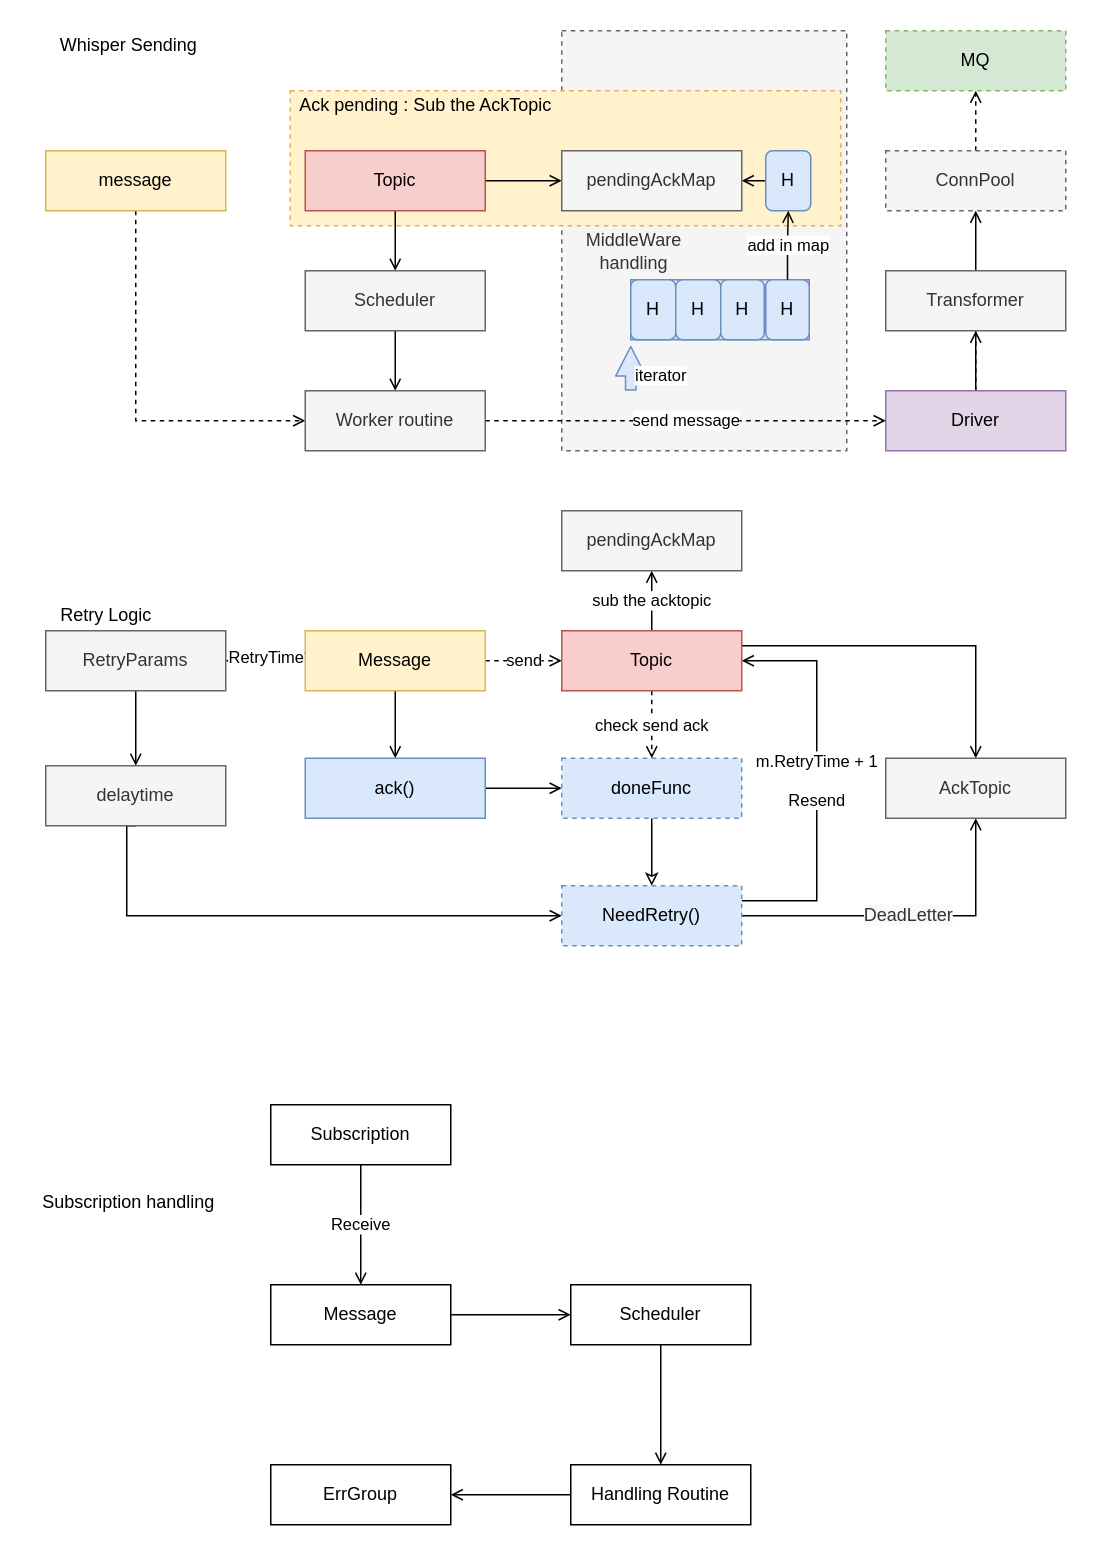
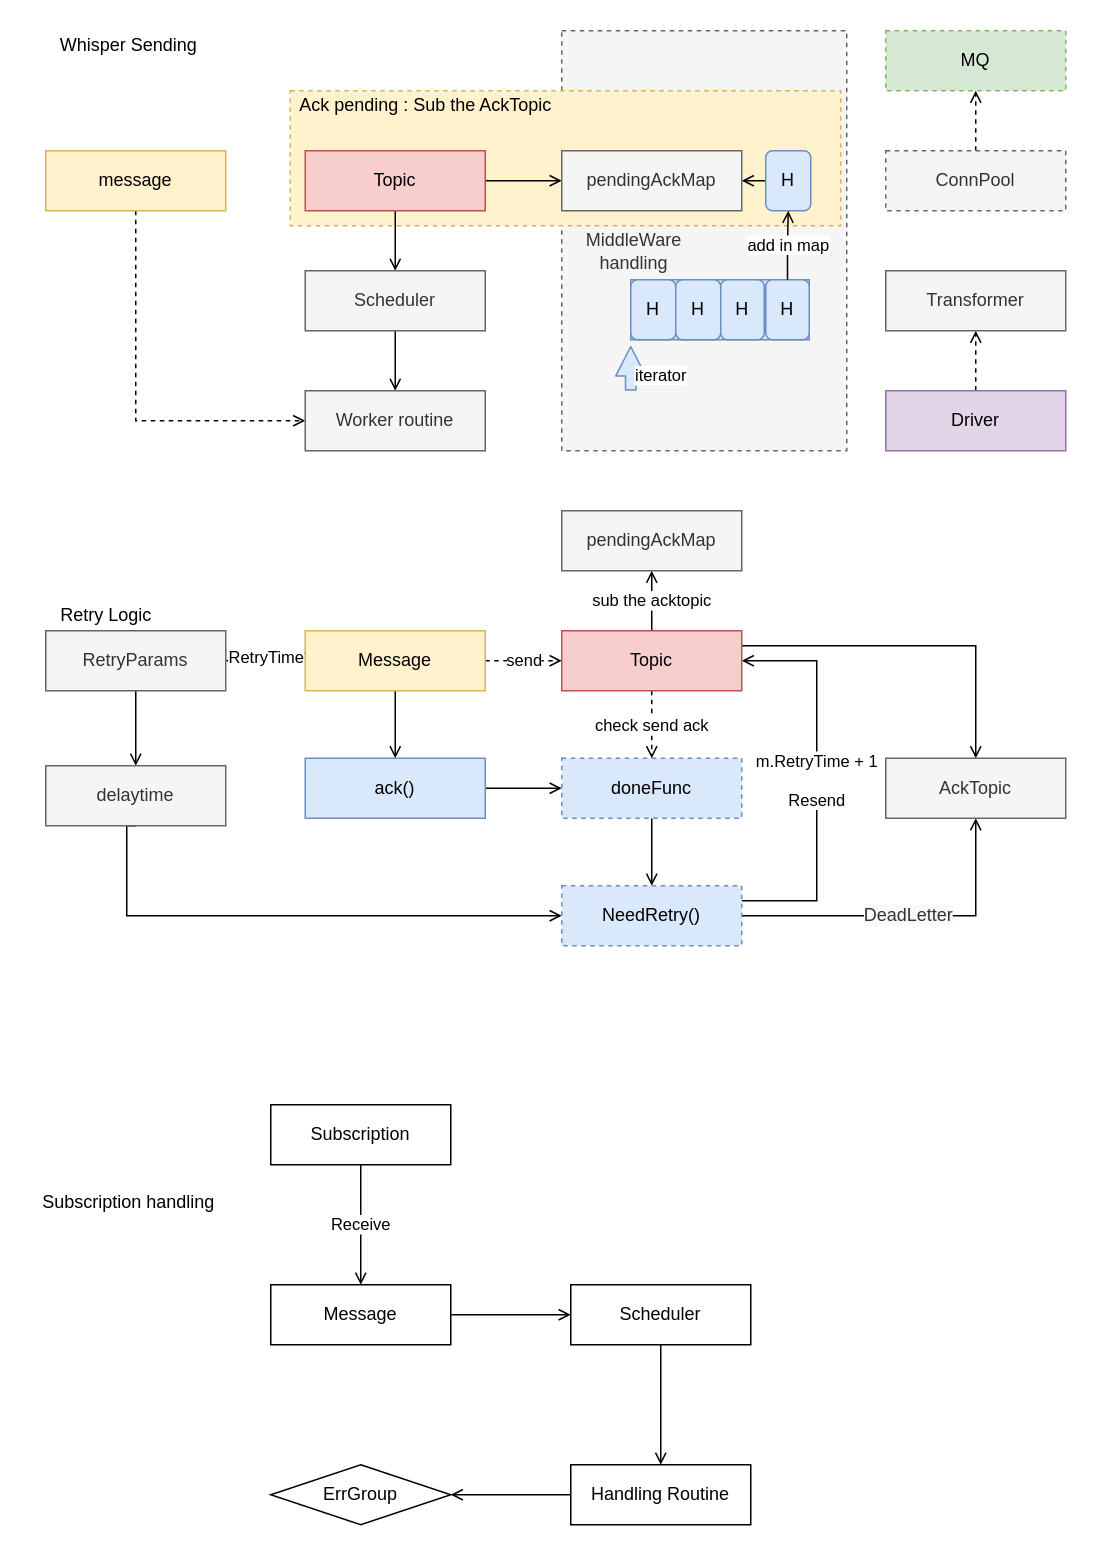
  <mxCell id="0" />
  <mxCell id="1" parent="0" />
  <mxCell id="2" value="&lt;br&gt;MiddleWare&amp;nbsp; &amp;nbsp; &amp;nbsp; &amp;nbsp; &amp;nbsp; &amp;nbsp; &amp;nbsp; &amp;nbsp; &amp;nbsp; &amp;nbsp; &amp;nbsp; &amp;nbsp; &amp;nbsp; &amp;nbsp;&amp;nbsp;&lt;br&gt;handling&amp;nbsp; &amp;nbsp; &amp;nbsp; &amp;nbsp; &amp;nbsp; &amp;nbsp; &amp;nbsp; &amp;nbsp; &amp;nbsp; &amp;nbsp; &amp;nbsp; &amp;nbsp; &amp;nbsp; &amp;nbsp;&amp;nbsp;" style="rounded=0;whiteSpace=wrap;html=1;dashed=1;fillColor=#f5f5f5;strokeColor=#666666;fontColor=#333333;" parent="1" vertex="1"><mxGeometry x="374" y="20" width="190" height="280" as="geometry" /></mxCell>
  <mxCell id="3" value="" style="rounded=0;whiteSpace=wrap;html=1;dashed=1;fillColor=#fff2cc;strokeColor=#d6b656;" parent="1" vertex="1"><mxGeometry x="193" y="60" width="367" height="90" as="geometry" /></mxCell>
- <mxCell id="4" style="edgeStyle=orthogonalEdgeStyle;rounded=0;orthogonalLoop=1;jettySize=auto;html=1;exitX=0.5;exitY=0;exitDx=0;exitDy=0;entryX=0.5;entryY=1;entryDx=0;entryDy=0;endArrow=open;endFill=0;" parent="1" source="6" target="9" edge="1"><mxGeometry relative="1" as="geometry" /></mxCell>
  <mxCell id="5" value="" style="edgeStyle=orthogonalEdgeStyle;rounded=0;orthogonalLoop=1;jettySize=auto;html=1;dashed=1;endArrow=open;endFill=0;" parent="1" source="6" target="7" edge="1"><mxGeometry relative="1" as="geometry" /></mxCell>
  <mxCell id="6" value="Driver" style="rounded=0;whiteSpace=wrap;html=1;fillColor=#e1d5e7;strokeColor=#9673a6;" parent="1" vertex="1"><mxGeometry x="590" y="260" width="120" height="40" as="geometry" /></mxCell>
  <mxCell id="7" value="Transformer" style="rounded=0;whiteSpace=wrap;html=1;fillColor=#f5f5f5;strokeColor=#666666;fontColor=#333333;" parent="1" vertex="1"><mxGeometry x="590" y="180" width="120" height="40" as="geometry" /></mxCell>
  <mxCell id="8" value="" style="edgeStyle=orthogonalEdgeStyle;rounded=0;orthogonalLoop=1;jettySize=auto;html=1;endArrow=open;endFill=0;dashed=1;" parent="1" source="9" target="10" edge="1"><mxGeometry relative="1" as="geometry" /></mxCell>
  <mxCell id="9" value="ConnPool" style="rounded=0;whiteSpace=wrap;html=1;dashed=1;fillColor=#f5f5f5;strokeColor=#666666;fontColor=#333333;" parent="1" vertex="1"><mxGeometry x="590" y="100" width="120" height="40" as="geometry" /></mxCell>
  <mxCell id="10" value="MQ" style="rounded=0;whiteSpace=wrap;html=1;dashed=1;fillColor=#d5e8d4;strokeColor=#82b366;" parent="1" vertex="1"><mxGeometry x="590" y="20" width="120" height="40" as="geometry" /></mxCell>
  <mxCell id="11" style="edgeStyle=orthogonalEdgeStyle;rounded=0;orthogonalLoop=1;jettySize=auto;html=1;exitX=0.5;exitY=1;exitDx=0;exitDy=0;dashed=1;endArrow=open;endFill=0;entryX=0;entryY=0.5;entryDx=0;entryDy=0;" parent="1" source="12" target="19" edge="1"><mxGeometry relative="1" as="geometry"><mxPoint x="90" y="100" as="targetPoint" /></mxGeometry></mxCell>
  <mxCell id="12" value="message" style="rounded=0;whiteSpace=wrap;html=1;fillColor=#fff2cc;strokeColor=#d6b656;" parent="1" vertex="1"><mxGeometry x="30" y="100" width="120" height="40" as="geometry" /></mxCell>
  <mxCell id="13" value="" style="edgeStyle=orthogonalEdgeStyle;rounded=0;orthogonalLoop=1;jettySize=auto;html=1;endArrow=open;endFill=0;" parent="1" source="15" target="17" edge="1"><mxGeometry relative="1" as="geometry" /></mxCell>
  <mxCell id="14" style="edgeStyle=orthogonalEdgeStyle;rounded=0;orthogonalLoop=1;jettySize=auto;html=1;exitX=1;exitY=0.5;exitDx=0;exitDy=0;entryX=0;entryY=0.5;entryDx=0;entryDy=0;endArrow=open;endFill=0;" edge="1" parent="1" source="15" target="52"><mxGeometry relative="1" as="geometry" /></mxCell>
  <mxCell id="15" value="Topic" style="rounded=0;whiteSpace=wrap;html=1;fillColor=#f8cecc;strokeColor=#b85450;" parent="1" vertex="1"><mxGeometry x="203" y="100" width="120" height="40" as="geometry" /></mxCell>
  <mxCell id="16" value="" style="edgeStyle=orthogonalEdgeStyle;rounded=0;orthogonalLoop=1;jettySize=auto;html=1;endArrow=open;endFill=0;" parent="1" source="17" target="19" edge="1"><mxGeometry relative="1" as="geometry" /></mxCell>
  <mxCell id="17" value="Scheduler" style="rounded=0;whiteSpace=wrap;html=1;fillColor=#f5f5f5;strokeColor=#666666;fontColor=#333333;" parent="1" vertex="1"><mxGeometry x="203" y="180" width="120" height="40" as="geometry" /></mxCell>
- <mxCell id="18" value="send message" style="edgeStyle=orthogonalEdgeStyle;rounded=0;orthogonalLoop=1;jettySize=auto;html=1;exitX=1;exitY=0.5;exitDx=0;exitDy=0;endArrow=open;endFill=0;dashed=1;entryX=0;entryY=0.5;entryDx=0;entryDy=0;" parent="1" source="19" target="6" edge="1"><mxGeometry relative="1" as="geometry"><mxPoint x="550" y="280" as="targetPoint" /></mxGeometry></mxCell>
  <mxCell id="19" value="Worker routine" style="rounded=0;whiteSpace=wrap;html=1;fillColor=#f5f5f5;strokeColor=#666666;fontColor=#333333;" parent="1" vertex="1"><mxGeometry x="203" y="260" width="120" height="40" as="geometry" /></mxCell>
  <mxCell id="20" value="" style="group;fillColor=#dae8fc;strokeColor=#6c8ebf;" parent="1" vertex="1" connectable="0"><mxGeometry x="420" y="186" width="119" height="40" as="geometry" /></mxCell>
  <mxCell id="21" value="H" style="rounded=1;whiteSpace=wrap;html=1;fillColor=#dae8fc;strokeColor=#6c8ebf;" parent="20" vertex="1"><mxGeometry width="30" height="40" as="geometry" /></mxCell>
  <mxCell id="22" value="H" style="rounded=1;whiteSpace=wrap;html=1;fillColor=#dae8fc;strokeColor=#6c8ebf;" parent="20" vertex="1"><mxGeometry x="30" width="30" height="40" as="geometry" /></mxCell>
  <mxCell id="23" value="H" style="rounded=1;whiteSpace=wrap;html=1;fillColor=#dae8fc;strokeColor=#6c8ebf;" parent="20" vertex="1"><mxGeometry x="60" width="29" height="40" as="geometry" /></mxCell>
  <mxCell id="24" value="H" style="rounded=1;whiteSpace=wrap;html=1;fillColor=#dae8fc;strokeColor=#6c8ebf;" parent="20" vertex="1"><mxGeometry x="90" width="29" height="40" as="geometry" /></mxCell>
  <mxCell id="25" value="iterator" style="shape=flexArrow;endArrow=classic;html=1;width=7;endSize=6.2;endWidth=12;fillColor=#dae8fc;strokeColor=#6c8ebf;" parent="1" edge="1"><mxGeometry x="-1" y="-10" width="50" height="50" relative="1" as="geometry"><mxPoint x="420" y="260" as="sourcePoint" /><mxPoint x="420" y="230" as="targetPoint" /><mxPoint x="10" y="-10" as="offset" /></mxGeometry></mxCell>
  <mxCell id="26" value="Whisper Sending" style="text;html=1;align=center;verticalAlign=middle;resizable=0;points=[];autosize=1;" parent="1" vertex="1"><mxGeometry x="30" y="20" width="110" height="20" as="geometry" /></mxCell>
  <mxCell id="27" style="edgeStyle=orthogonalEdgeStyle;rounded=0;orthogonalLoop=1;jettySize=auto;html=1;exitX=0;exitY=0.5;exitDx=0;exitDy=0;entryX=1;entryY=0.5;entryDx=0;entryDy=0;endArrow=open;endFill=0;" parent="1" source="28" target="52" edge="1"><mxGeometry relative="1" as="geometry" /></mxCell>
  <mxCell id="28" value="H" style="rounded=1;whiteSpace=wrap;html=1;fillColor=#dae8fc;strokeColor=#6c8ebf;" parent="1" vertex="1"><mxGeometry x="510" y="100" width="30" height="40" as="geometry" /></mxCell>
  <mxCell id="29" value="Ack pending : Sub the AckTopic" style="text;html=1;align=center;verticalAlign=middle;resizable=0;points=[];autosize=1;" parent="1" vertex="1"><mxGeometry x="193" y="60" width="180" height="20" as="geometry" /></mxCell>
  <mxCell id="30" value="Retry Logic" style="text;html=1;align=center;verticalAlign=middle;resizable=0;points=[];autosize=1;" parent="1" vertex="1"><mxGeometry x="30" y="400" width="80" height="20" as="geometry" /></mxCell>
  <mxCell id="31" value="" style="edgeStyle=orthogonalEdgeStyle;rounded=0;orthogonalLoop=1;jettySize=auto;html=1;endArrow=open;endFill=0;" parent="1" source="32" target="34" edge="1"><mxGeometry relative="1" as="geometry" /></mxCell>
  <mxCell id="32" value="RetryParams" style="rounded=0;whiteSpace=wrap;html=1;fillColor=#f5f5f5;strokeColor=#666666;fontColor=#333333;" parent="1" vertex="1"><mxGeometry x="30" y="420" width="120" height="40" as="geometry" /></mxCell>
  <mxCell id="33" style="edgeStyle=orthogonalEdgeStyle;rounded=0;orthogonalLoop=1;jettySize=auto;html=1;exitX=0.5;exitY=1;exitDx=0;exitDy=0;entryX=0;entryY=0.5;entryDx=0;entryDy=0;endArrow=open;endFill=0;" parent="1" source="34" target="45" edge="1"><mxGeometry relative="1" as="geometry"><Array as="points"><mxPoint x="84" y="610" /></Array></mxGeometry></mxCell>
  <mxCell id="34" value="delaytime" style="rounded=0;whiteSpace=wrap;html=1;fillColor=#f5f5f5;strokeColor=#666666;fontColor=#333333;" parent="1" vertex="1"><mxGeometry x="30" y="510" width="120" height="40" as="geometry" /></mxCell>
  <mxCell id="35" value="RetryTime" style="edgeStyle=orthogonalEdgeStyle;rounded=0;orthogonalLoop=1;jettySize=auto;html=1;exitX=0;exitY=0.5;exitDx=0;exitDy=0;entryX=1;entryY=0.5;entryDx=0;entryDy=0;endArrow=open;endFill=0;" parent="1" target="32" edge="1"><mxGeometry relative="1" as="geometry"><mxPoint x="203" y="435" as="sourcePoint" /></mxGeometry></mxCell>
  <mxCell id="36" value="send" style="edgeStyle=orthogonalEdgeStyle;rounded=0;orthogonalLoop=1;jettySize=auto;html=1;exitX=1;exitY=0.5;exitDx=0;exitDy=0;endArrow=open;endFill=0;dashed=1;entryX=0;entryY=0.5;entryDx=0;entryDy=0;" parent="1" source="38" target="50" edge="1"><mxGeometry relative="1" as="geometry"><mxPoint x="344" y="440" as="targetPoint" /></mxGeometry></mxCell>
  <mxCell id="37" value="" style="edgeStyle=orthogonalEdgeStyle;rounded=0;orthogonalLoop=1;jettySize=auto;html=1;endArrow=open;endFill=0;" parent="1" source="38" target="40" edge="1"><mxGeometry relative="1" as="geometry" /></mxCell>
  <mxCell id="38" value="Message" style="rounded=0;whiteSpace=wrap;html=1;fillColor=#fff2cc;strokeColor=#d6b656;" parent="1" vertex="1"><mxGeometry x="203" y="420" width="120" height="40" as="geometry" /></mxCell>
  <mxCell id="39" value="" style="edgeStyle=orthogonalEdgeStyle;rounded=0;orthogonalLoop=1;jettySize=auto;html=1;endArrow=open;endFill=0;" parent="1" source="40" target="42" edge="1"><mxGeometry relative="1" as="geometry" /></mxCell>
  <mxCell id="40" value="ack()" style="rounded=0;whiteSpace=wrap;html=1;fillColor=#dae8fc;strokeColor=#6c8ebf;" parent="1" vertex="1"><mxGeometry x="203" y="505" width="120" height="40" as="geometry" /></mxCell>
- <mxCell id="41" value="" style="edgeStyle=orthogonalEdgeStyle;rounded=0;orthogonalLoop=1;jettySize=auto;html=1;endArrow=classic;endFill=0;" parent="1" source="42" target="45" edge="1"><mxGeometry relative="1" as="geometry" /></mxCell>
+ <mxCell id="41" value="" style="edgeStyle=orthogonalEdgeStyle;rounded=0;orthogonalLoop=1;jettySize=auto;html=1;endArrow=open;endFill=0;" parent="1" source="42" target="45" edge="1"><mxGeometry relative="1" as="geometry" /></mxCell>
  <mxCell id="42" value="doneFunc" style="rounded=0;whiteSpace=wrap;html=1;fillColor=#dae8fc;strokeColor=#6c8ebf;dashed=1;" parent="1" vertex="1"><mxGeometry x="374" y="505" width="120" height="40" as="geometry" /></mxCell>
  <mxCell id="43" value="m.RetryTime + 1&lt;br&gt;&lt;br&gt;Resend" style="edgeStyle=orthogonalEdgeStyle;rounded=0;orthogonalLoop=1;jettySize=auto;html=1;exitX=1;exitY=0.25;exitDx=0;exitDy=0;entryX=1;entryY=0.5;entryDx=0;entryDy=0;endArrow=open;endFill=0;" parent="1" source="45" target="50" edge="1"><mxGeometry relative="1" as="geometry"><Array as="points"><mxPoint x="544" y="600" /><mxPoint x="544" y="440" /></Array></mxGeometry></mxCell>
  <mxCell id="44" value="&#10;&#10;&lt;span style=&quot;color: rgb(51, 51, 51); font-family: helvetica; font-size: 12px; font-style: normal; font-weight: 400; letter-spacing: normal; text-align: center; text-indent: 0px; text-transform: none; word-spacing: 0px; background-color: rgb(248, 249, 250); display: inline; float: none;&quot;&gt;DeadLetter&lt;/span&gt;&#10;&#10;" style="edgeStyle=orthogonalEdgeStyle;rounded=0;orthogonalLoop=1;jettySize=auto;html=1;exitX=1;exitY=0.5;exitDx=0;exitDy=0;entryX=0.5;entryY=1;entryDx=0;entryDy=0;endArrow=open;endFill=0;" parent="1" source="45" target="51" edge="1"><mxGeometry relative="1" as="geometry" /></mxCell>
  <mxCell id="45" value="NeedRetry()" style="rounded=0;whiteSpace=wrap;html=1;fillColor=#dae8fc;strokeColor=#6c8ebf;dashed=1;" parent="1" vertex="1"><mxGeometry x="374" y="590" width="120" height="40" as="geometry" /></mxCell>
  <mxCell id="46" value="sub the acktopic" style="edgeStyle=orthogonalEdgeStyle;rounded=0;orthogonalLoop=1;jettySize=auto;html=1;endArrow=open;endFill=0;exitX=0.5;exitY=0;exitDx=0;exitDy=0;" parent="1" source="50" target="47" edge="1"><mxGeometry relative="1" as="geometry"><mxPoint x="664" y="420" as="sourcePoint" /></mxGeometry></mxCell>
  <mxCell id="47" value="pendingAckMap" style="rounded=0;whiteSpace=wrap;html=1;fillColor=#f5f5f5;strokeColor=#666666;fontColor=#333333;" parent="1" vertex="1"><mxGeometry x="374" y="340" width="120" height="40" as="geometry" /></mxCell>
  <mxCell id="48" value="check send ack" style="edgeStyle=orthogonalEdgeStyle;rounded=0;orthogonalLoop=1;jettySize=auto;html=1;exitX=0.5;exitY=1;exitDx=0;exitDy=0;entryX=0.5;entryY=0;entryDx=0;entryDy=0;dashed=1;endArrow=open;endFill=0;" parent="1" source="50" target="42" edge="1"><mxGeometry relative="1" as="geometry" /></mxCell>
  <mxCell id="49" style="edgeStyle=orthogonalEdgeStyle;rounded=0;orthogonalLoop=1;jettySize=auto;html=1;exitX=1;exitY=0.25;exitDx=0;exitDy=0;endArrow=open;endFill=0;" parent="1" source="50" target="51" edge="1"><mxGeometry relative="1" as="geometry"><mxPoint x="634" y="520" as="targetPoint" /></mxGeometry></mxCell>
  <mxCell id="50" value="Topic" style="rounded=0;whiteSpace=wrap;html=1;fillColor=#f8cecc;strokeColor=#b85450;" parent="1" vertex="1"><mxGeometry x="374" y="420" width="120" height="40" as="geometry" /></mxCell>
  <mxCell id="51" value="AckTopic" style="rounded=0;whiteSpace=wrap;html=1;fillColor=#f5f5f5;strokeColor=#666666;fontColor=#333333;" parent="1" vertex="1"><mxGeometry x="590" y="505" width="120" height="40" as="geometry" /></mxCell>
  <mxCell id="52" value="pendingAckMap" style="rounded=0;whiteSpace=wrap;html=1;fillColor=#f5f5f5;strokeColor=#666666;fontColor=#333333;" parent="1" vertex="1"><mxGeometry x="374" y="100" width="120" height="40" as="geometry" /></mxCell>
  <mxCell id="53" value="add in map" style="edgeStyle=orthogonalEdgeStyle;rounded=0;orthogonalLoop=1;jettySize=auto;html=1;exitX=0.5;exitY=0;exitDx=0;exitDy=0;entryX=0.5;entryY=1;entryDx=0;entryDy=0;endArrow=open;endFill=0;" parent="1" source="24" target="28" edge="1"><mxGeometry relative="1" as="geometry" /></mxCell>
  <mxCell id="54" value="Subscription handling" style="text;html=1;align=center;verticalAlign=middle;resizable=0;points=[];autosize=1;" vertex="1" parent="1"><mxGeometry x="20" y="791" width="130" height="20" as="geometry" /></mxCell>
  <mxCell id="55" value="Receive" style="edgeStyle=orthogonalEdgeStyle;rounded=0;orthogonalLoop=1;jettySize=auto;html=1;endArrow=open;endFill=0;" edge="1" parent="1" source="56" target="58"><mxGeometry relative="1" as="geometry" /></mxCell>
  <mxCell id="56" value="Subscription" style="rounded=0;whiteSpace=wrap;html=1;" vertex="1" parent="1"><mxGeometry x="180" y="736" width="120" height="40" as="geometry" /></mxCell>
  <mxCell id="57" value="" style="edgeStyle=orthogonalEdgeStyle;rounded=0;orthogonalLoop=1;jettySize=auto;html=1;endArrow=open;endFill=0;" edge="1" parent="1" source="58" target="60"><mxGeometry relative="1" as="geometry" /></mxCell>
  <mxCell id="58" value="Message" style="rounded=0;whiteSpace=wrap;html=1;" vertex="1" parent="1"><mxGeometry x="180" y="856" width="120" height="40" as="geometry" /></mxCell>
  <mxCell id="59" value="" style="edgeStyle=orthogonalEdgeStyle;rounded=0;orthogonalLoop=1;jettySize=auto;html=1;endArrow=open;endFill=0;" edge="1" parent="1" source="60" target="62"><mxGeometry relative="1" as="geometry" /></mxCell>
  <mxCell id="60" value="Scheduler" style="rounded=0;whiteSpace=wrap;html=1;" vertex="1" parent="1"><mxGeometry x="380" y="856" width="120" height="40" as="geometry" /></mxCell>
  <mxCell id="61" value="" style="edgeStyle=orthogonalEdgeStyle;rounded=0;orthogonalLoop=1;jettySize=auto;html=1;endArrow=open;endFill=0;" edge="1" parent="1" source="62" target="63"><mxGeometry relative="1" as="geometry" /></mxCell>
  <mxCell id="62" value="Handling Routine" style="rounded=0;whiteSpace=wrap;html=1;" vertex="1" parent="1"><mxGeometry x="380" y="976" width="120" height="40" as="geometry" /></mxCell>
- <mxCell id="63" value="ErrGroup" style="rounded=0;whiteSpace=wrap;html=1;" vertex="1" parent="1"><mxGeometry x="180" y="976" width="120" height="40" as="geometry" /></mxCell>
+ <mxCell id="63" value="ErrGroup" style="rhombus;whiteSpace=wrap;html=1;" vertex="1" parent="1"><mxGeometry x="180" y="976" width="120" height="40" as="geometry" /></mxCell>
